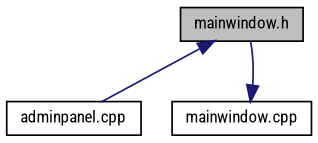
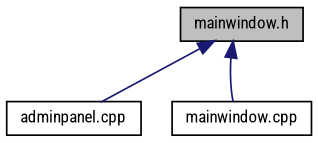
  digraph {
    fontname="Roboto Condensed"
    node [color=black fillcolor=white fontname="Roboto Condensed" fontsize=10 shape=record style=filled]
    edge [color=midnightblue dir=back fontname="Roboto Condensed" fontsize=10 labelfontname=Helvetica labelfontsize=10 style=solid]
    n1 [fillcolor=grey75 fontcolor=black height=0.2 label="mainwindow.h" width=0.4]
    n2 [height=0.2 label="adminpanel.cpp" width=0.4]
    n3 [height=0.2 label="mainwindow.cpp" width=0.4]
    n1 -> n2
-   n3 -> n1
+   n1 -> n3
  }
